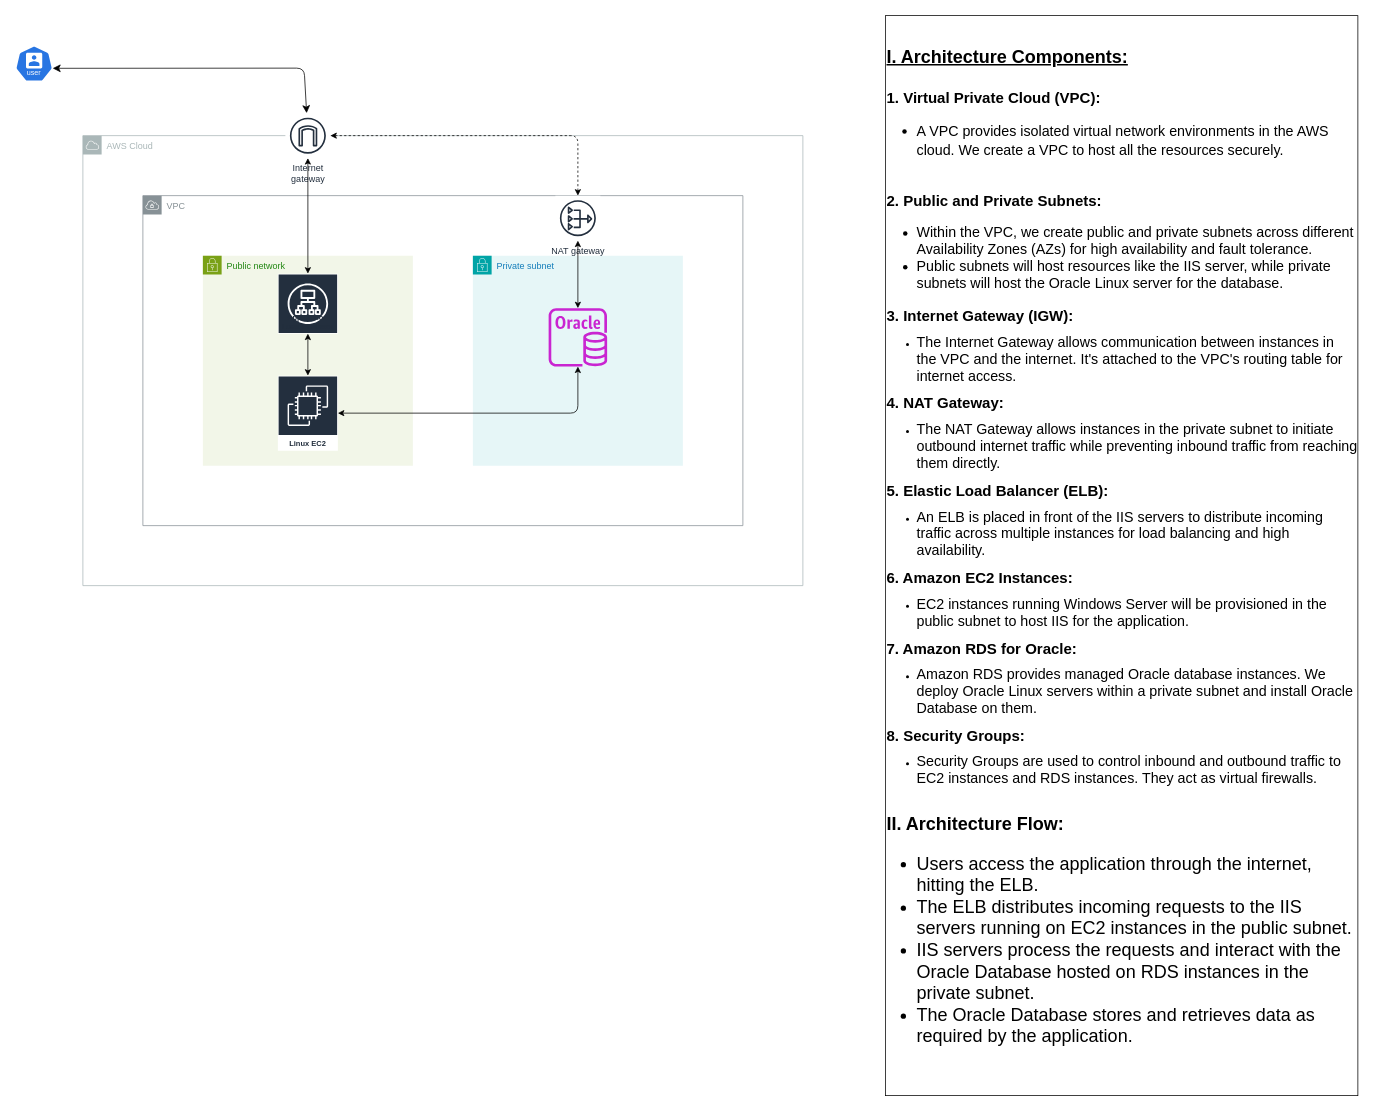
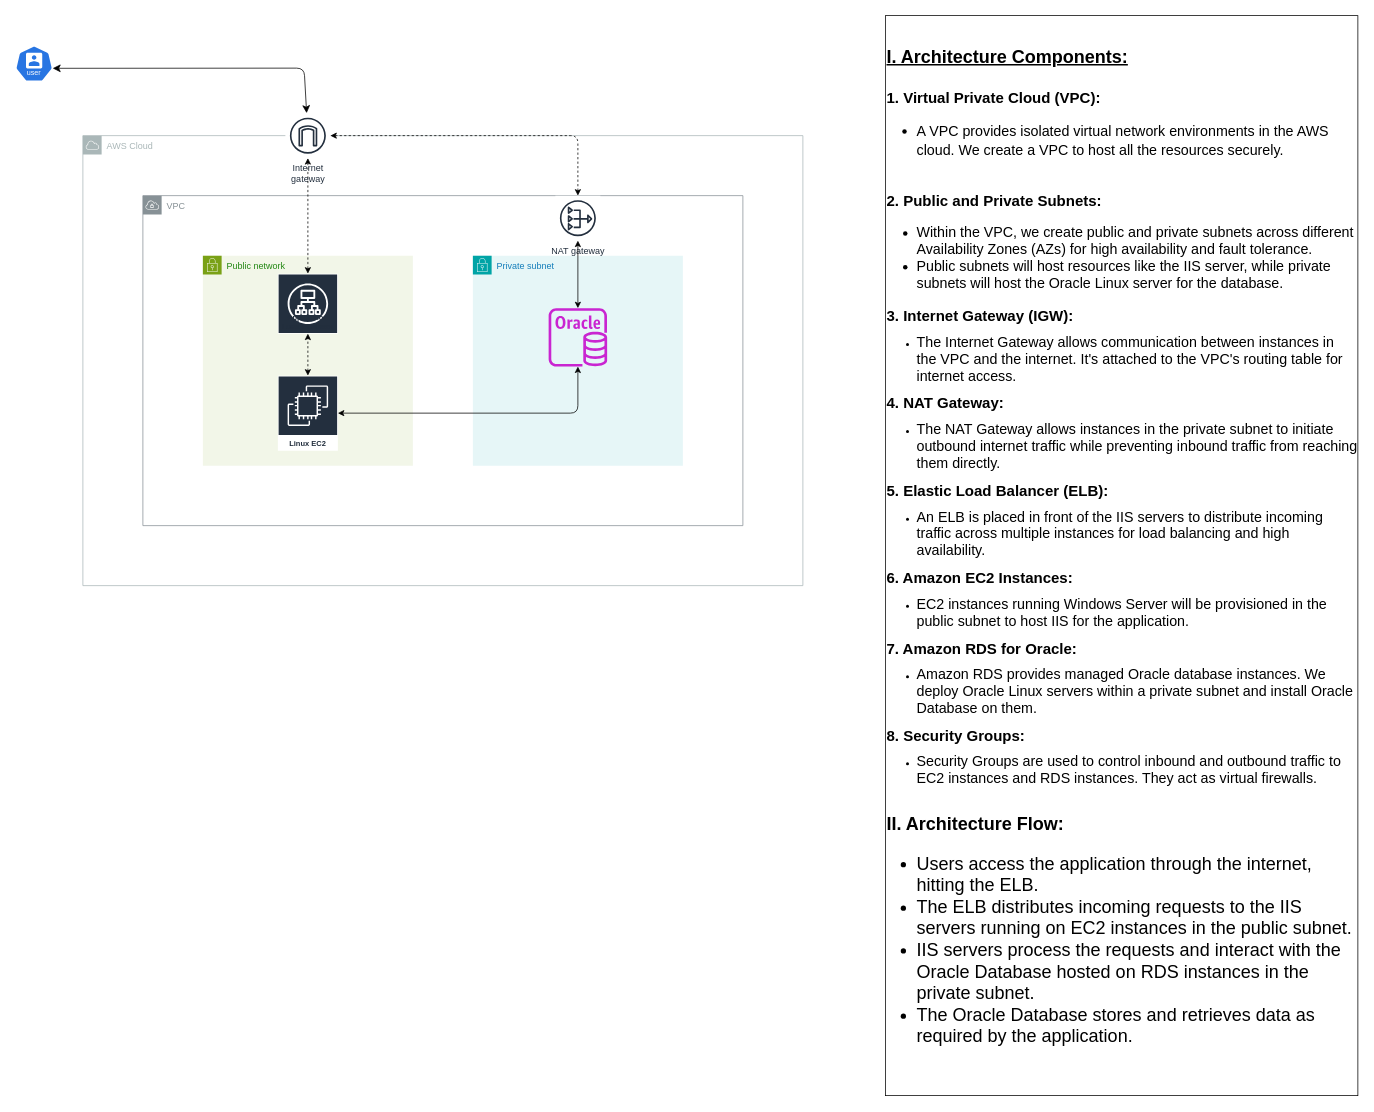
  <mxCell id="0" />
  <mxCell id="1" parent="0" />
  <mxCell id="2" value="VPC" style="outlineConnect=0;gradientColor=none;html=1;whiteSpace=wrap;fontSize=12;fontStyle=0;shape=mxgraph.aws4.group;grIcon=mxgraph.aws4.group_vpc;strokeColor=#879196;fillColor=none;verticalAlign=top;align=left;spacingLeft=30;fontColor=#879196;dashed=0;rounded=1;" vertex="1" parent="1"><mxGeometry x="190" y="260" width="800" height="440" as="geometry" /></mxCell>
  <mxCell id="3" value="AWS Cloud" style="outlineConnect=0;gradientColor=none;html=1;whiteSpace=wrap;fontSize=12;fontStyle=0;shape=mxgraph.aws4.group;grIcon=mxgraph.aws4.group_aws_cloud;strokeColor=#AAB7B8;fillColor=none;verticalAlign=top;align=left;spacingLeft=30;fontColor=#AAB7B8;dashed=0;rounded=1;" vertex="1" parent="1"><mxGeometry x="110" y="180" width="960" height="600" as="geometry" /></mxCell>
  <mxCell id="4" value="Public network" style="points=[[0,0],[0.25,0],[0.5,0],[0.75,0],[1,0],[1,0.25],[1,0.5],[1,0.75],[1,1],[0.75,1],[0.5,1],[0.25,1],[0,1],[0,0.75],[0,0.5],[0,0.25]];outlineConnect=0;gradientColor=none;html=1;whiteSpace=wrap;fontSize=12;fontStyle=0;container=1;pointerEvents=0;collapsible=0;recursiveResize=0;shape=mxgraph.aws4.group;grIcon=mxgraph.aws4.group_security_group;grStroke=0;strokeColor=#7AA116;fillColor=#F2F6E8;verticalAlign=top;align=left;spacingLeft=30;fontColor=#248814;dashed=0;rounded=1;" vertex="1" parent="1"><mxGeometry x="270" y="340" width="280" height="280" as="geometry" /></mxCell>
  <mxCell id="5" value="Linux EC2" style="outlineConnect=0;fontColor=#232F3E;gradientColor=none;strokeColor=#ffffff;fillColor=#232F3E;dashed=0;verticalLabelPosition=middle;verticalAlign=bottom;align=center;html=1;whiteSpace=wrap;fontSize=10;fontStyle=1;spacing=3;shape=mxgraph.aws4.productIcon;prIcon=mxgraph.aws4.ec2;rounded=1;" vertex="1" parent="4"><mxGeometry x="100" y="160" width="80" height="100" as="geometry" /></mxCell>
  <mxCell id="6" value="Application Load Balancer" style="sketch=0;outlineConnect=0;fontColor=#232F3E;gradientColor=none;strokeColor=#ffffff;fillColor=#232F3E;dashed=0;verticalLabelPosition=middle;verticalAlign=bottom;align=center;html=1;whiteSpace=wrap;fontSize=10;fontStyle=1;spacing=3;shape=mxgraph.aws4.productIcon;prIcon=mxgraph.aws4.application_load_balancer;rounded=1;" vertex="1" parent="4"><mxGeometry x="100" y="24" width="80" height="80" as="geometry" /></mxCell>
- <mxCell id="7" value="" style="endArrow=classic;startArrow=classic;html=1;rounded=1;" edge="1" parent="4" source="5" target="6"><mxGeometry width="50" height="50" relative="1" as="geometry"><mxPoint x="300" y="280" as="sourcePoint" /><mxPoint x="350" y="230" as="targetPoint" /></mxGeometry></mxCell>
+ <mxCell id="7" value="" style="endArrow=classic;startArrow=classic;html=1;rounded=1;dashed=1;" edge="1" parent="4" source="5" target="6"><mxGeometry width="50" height="50" relative="1" as="geometry"><mxPoint x="300" y="280" as="sourcePoint" /><mxPoint x="350" y="230" as="targetPoint" /></mxGeometry></mxCell>
  <mxCell id="8" value="Private subnet" style="points=[[0,0],[0.25,0],[0.5,0],[0.75,0],[1,0],[1,0.25],[1,0.5],[1,0.75],[1,1],[0.75,1],[0.5,1],[0.25,1],[0,1],[0,0.75],[0,0.5],[0,0.25]];outlineConnect=0;gradientColor=none;html=1;whiteSpace=wrap;fontSize=12;fontStyle=0;container=1;pointerEvents=0;collapsible=0;recursiveResize=0;shape=mxgraph.aws4.group;grIcon=mxgraph.aws4.group_security_group;grStroke=0;strokeColor=#00A4A6;fillColor=#E6F6F7;verticalAlign=top;align=left;spacingLeft=30;fontColor=#147EBA;dashed=0;rounded=1;" vertex="1" parent="1"><mxGeometry x="630" y="340" width="280" height="280" as="geometry" /></mxCell>
  <mxCell id="9" value="" style="outlineConnect=0;fontColor=#232F3E;gradientColor=none;fillColor=#C925D1;strokeColor=none;dashed=0;verticalLabelPosition=bottom;verticalAlign=top;align=center;html=1;fontSize=12;fontStyle=0;aspect=fixed;pointerEvents=1;shape=mxgraph.aws4.rds_oracle_instance;rounded=1;" vertex="1" parent="8"><mxGeometry x="101" y="70" width="78" height="78" as="geometry" /></mxCell>
  <mxCell id="10" value="" style="aspect=fixed;html=1;whitespace=wrap;fillColor=#2875E2;strokeColor=#ffffff;points=[[0.005,0.63,0],[0.1,0.2,0],[0.9,0.2,0],[0.5,0,0],[0.995,0.63,0],[0.72,0.99,0],[0.5,1,0],[0.28,0.99,0]];shape=mxgraph.kubernetes.icon2;kubernetesLabel=1;prIcon=user;rounded=1;" vertex="1" parent="1"><mxGeometry x="20" y="60" width="50" height="48" as="geometry" /></mxCell>
  <mxCell id="11" value="Internet&#10;gateway" style="outlineConnect=0;fontColor=#232F3E;gradientColor=none;strokeColor=#232F3E;fillColor=#ffffff;dashed=0;verticalLabelPosition=bottom;verticalAlign=top;align=center;html=1;fontSize=12;fontStyle=0;aspect=fixed;shape=mxgraph.aws4.resourceIcon;resIcon=mxgraph.aws4.internet_gateway;rounded=1;" vertex="1" parent="1"><mxGeometry x="380" y="150" width="60" height="60" as="geometry" /></mxCell>
  <mxCell id="12" value="" style="edgeStyle=none;orthogonalLoop=1;jettySize=auto;html=1;endArrow=classic;startArrow=classic;endSize=8;startSize=8;rounded=1;exitX=0.995;exitY=0.63;exitDx=0;exitDy=0;exitPerimeter=0;" edge="1" parent="1" source="10" target="11"><mxGeometry width="100" relative="1" as="geometry"><mxPoint x="360" y="180" as="sourcePoint" /><mxPoint x="410" y="90" as="targetPoint" /><Array as="points"><mxPoint x="405" y="90" /></Array></mxGeometry></mxCell>
- <mxCell id="13" value="" style="endArrow=classic;startArrow=classic;html=1;rounded=1;" edge="1" parent="1" source="11" target="6"><mxGeometry width="50" height="50" relative="1" as="geometry"><mxPoint x="530" y="480" as="sourcePoint" /><mxPoint x="405" y="340" as="targetPoint" /></mxGeometry></mxCell>
+ <mxCell id="13" value="" style="endArrow=classic;startArrow=classic;html=1;rounded=1;dashed=1;" edge="1" parent="1" source="11" target="6"><mxGeometry width="50" height="50" relative="1" as="geometry"><mxPoint x="530" y="480" as="sourcePoint" /><mxPoint x="405" y="340" as="targetPoint" /></mxGeometry></mxCell>
  <mxCell id="14" value="" style="endArrow=classic;startArrow=classic;html=1;rounded=1;" edge="1" parent="1" source="5" target="9"><mxGeometry width="50" height="50" relative="1" as="geometry"><mxPoint x="590" y="570" as="sourcePoint" /><mxPoint x="600" y="510" as="targetPoint" /><Array as="points"><mxPoint x="770" y="550" /></Array></mxGeometry></mxCell>
  <mxCell id="15" value="&lt;div&gt;&lt;font style=&quot;font-size: 24px;&quot;&gt;&lt;b&gt;&lt;u&gt;I. Architecture Components:&lt;/u&gt;&lt;/b&gt;&lt;/font&gt;&lt;/div&gt;&lt;div style=&quot;font-size: 20px;&quot;&gt;&lt;font size=&quot;5&quot;&gt;&lt;b&gt;&lt;u&gt;&lt;br&gt;&lt;/u&gt;&lt;/b&gt;&lt;/font&gt;&lt;span style=&quot;font-size: 20px;&quot;&gt;&lt;b&gt;1. Virtual Private Cloud (VPC):&lt;/b&gt;&lt;/span&gt;&lt;br&gt;&lt;ul&gt;&lt;li&gt;&lt;span style=&quot;font-size: 19px;&quot;&gt;A VPC provides isolated virtual network environments in the AWS cloud. We create a VPC to host all the resources securely.&lt;/span&gt;&lt;br&gt;&lt;/li&gt;&lt;/ul&gt;&lt;/div&gt;&lt;div style=&quot;font-size: 19px;&quot;&gt;&lt;span style=&quot;font-size: 19px;&quot;&gt;&lt;br&gt;&lt;/span&gt;&lt;b style=&quot;font-size: 20px;&quot;&gt;&lt;span style=&quot;&quot;&gt;2. Public and Private Subnets:&lt;/span&gt;&lt;br&gt;&lt;/b&gt;&lt;div&gt;&lt;ul&gt;&lt;li&gt;Within the VPC, we create public and private subnets across different Availability Zones (AZs) for high availability and fault tolerance.&lt;br&gt;&lt;/li&gt;&lt;li&gt;Public subnets will host resources like the IIS server, while private subnets will host the Oracle Linux server for the database.&lt;/li&gt;&lt;/ul&gt;&lt;/div&gt;&lt;/div&gt;&lt;div&gt;&lt;font style=&quot;font-size: 20px;&quot;&gt;&lt;b&gt;3. Internet Gateway (IGW):&lt;/b&gt;&lt;/font&gt;&lt;br&gt;&lt;ul&gt;&lt;li&gt;&lt;font style=&quot;font-size: 19px;&quot;&gt;The Internet Gateway allows communication between instances in the VPC and the internet. It's attached to the VPC's routing table for internet access.&lt;/font&gt;&lt;br&gt;&lt;/li&gt;&lt;/ul&gt;&lt;b&gt;&lt;font style=&quot;font-size: 20px;&quot;&gt;4. NAT Gateway:&lt;/font&gt;&lt;/b&gt;&lt;br&gt;&lt;ul&gt;&lt;li&gt;&lt;span style=&quot;font-size: 19px;&quot;&gt;The NAT Gateway allows instances in the private subnet to initiate outbound internet traffic while preventing inbound traffic from reaching them directly.&lt;/span&gt;&lt;br&gt;&lt;/li&gt;&lt;/ul&gt;&lt;b&gt;&lt;font style=&quot;font-size: 20px;&quot;&gt;5. Elastic Load Balancer (ELB):&lt;/font&gt;&lt;/b&gt;&lt;br&gt;&lt;ul&gt;&lt;li&gt;&lt;span style=&quot;font-size: 19px;&quot;&gt;An ELB is placed in front of the IIS servers to distribute incoming traffic across multiple instances for load balancing and high availability.&lt;/span&gt;&lt;br&gt;&lt;/li&gt;&lt;/ul&gt;&lt;font style=&quot;font-size: 20px;&quot;&gt;&lt;b&gt;6. Amazon EC2 Instances:&lt;/b&gt;&lt;/font&gt;&lt;br&gt;&lt;ul&gt;&lt;li&gt;&lt;span style=&quot;font-size: 19px;&quot;&gt;EC2 instances running Windows Server will be provisioned in the public subnet to host IIS for the application.&lt;/span&gt;&lt;/li&gt;&lt;/ul&gt;&lt;b&gt;&lt;font style=&quot;font-size: 20px;&quot;&gt;7. Amazon RDS for Oracle:&lt;/font&gt;&lt;/b&gt;&lt;br&gt;&lt;ul&gt;&lt;li&gt;&lt;span style=&quot;font-size: 19px;&quot;&gt;Amazon RDS provides managed Oracle database instances. We deploy Oracle Linux servers within a private subnet and install Oracle Database on them.&lt;/span&gt;&lt;br&gt;&lt;/li&gt;&lt;/ul&gt;&lt;font style=&quot;font-size: 20px;&quot;&gt;&lt;b&gt;8. Security Groups:&lt;/b&gt;&lt;/font&gt;&lt;br&gt;&lt;ul&gt;&lt;li&gt;&lt;span style=&quot;font-size: 19px;&quot;&gt;Security Groups are used to control inbound and outbound traffic to EC2 instances and RDS instances. They act as virtual firewalls.&lt;/span&gt;&lt;br&gt;&lt;/li&gt;&lt;/ul&gt;&lt;/div&gt;&lt;div style=&quot;font-size: 19px;&quot;&gt;&lt;br&gt;&lt;/div&gt;&lt;div style=&quot;font-size: 24px;&quot;&gt;&lt;b&gt;II. Architecture Flow:&lt;br&gt;&lt;/b&gt;&lt;ul&gt;&lt;li&gt;Users access the application through the internet, hitting the ELB.&lt;br&gt;&lt;/li&gt;&lt;li&gt;The ELB distributes incoming requests to the IIS servers running on EC2 instances in the public subnet.&lt;br&gt;&lt;/li&gt;&lt;li&gt;IIS servers process the requests and interact with the Oracle Database hosted on RDS instances in the private subnet.&lt;br&gt;&lt;/li&gt;&lt;li&gt;The Oracle Database stores and retrieves data as required by the application.&lt;/li&gt;&lt;/ul&gt;&lt;/div&gt;" style="rounded=0;whiteSpace=wrap;html=1;align=left;" vertex="1" parent="1"><mxGeometry x="1180" width="630" height="1440" as="geometry" y="20" /></mxCell>
  <mxCell id="16" value="NAT gateway" style="sketch=0;outlineConnect=0;fontColor=#232F3E;gradientColor=none;strokeColor=#232F3E;fillColor=#ffffff;dashed=0;verticalLabelPosition=bottom;verticalAlign=top;align=center;html=1;fontSize=12;fontStyle=0;aspect=fixed;shape=mxgraph.aws4.resourceIcon;resIcon=mxgraph.aws4.nat_gateway;rounded=1;" vertex="1" parent="1"><mxGeometry x="740" y="260" width="60" height="60" as="geometry" /></mxCell>
  <mxCell id="17" value="" style="endArrow=classic;startArrow=classic;html=1;rounded=1;dashed=1;" edge="1" parent="1" source="11" target="16"><mxGeometry width="50" height="50" relative="1" as="geometry"><mxPoint x="730" y="490" as="sourcePoint" /><mxPoint x="780" y="440" as="targetPoint" /><Array as="points"><mxPoint x="770" y="180" /></Array></mxGeometry></mxCell>
  <mxCell id="18" value="" style="endArrow=classic;startArrow=classic;html=1;rounded=1;" edge="1" parent="1" source="9" target="16"><mxGeometry width="50" height="50" relative="1" as="geometry"><mxPoint x="670" y="390" as="sourcePoint" /><mxPoint x="720" y="340" as="targetPoint" /></mxGeometry></mxCell>
